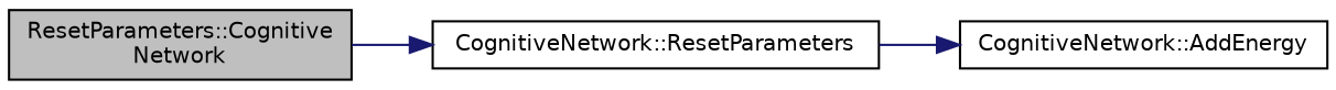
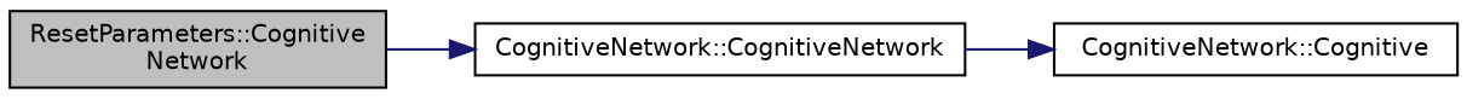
  digraph {
    rankdir=LR
    node [color=black fillcolor=white fontname=Helvetica fontsize=10 shape=record style=filled]
    edge [color=midnightblue fontname=Helvetica fontsize=10 labelfontname=Helvetica labelfontsize=10 style=solid]
    n1 [fillcolor=grey75 fontcolor=black height=0.2 label="ResetParameters::Cognitive\lNetwork" width=0.4]
-   n2 [height=0.2 label="CognitiveNetwork::ResetParameters" width=0.4]
-   n3 [height=0.2 label="CognitiveNetwork::AddEnergy" width=0.4]
+   n2 [height=0.2 label="CognitiveNetwork::CognitiveNetwork" width=0.4]
+   n3 [height=0.2 label="CognitiveNetwork::Cognitive" width=0.4]
    n1 -> n2
    n2 -> n3
  }
